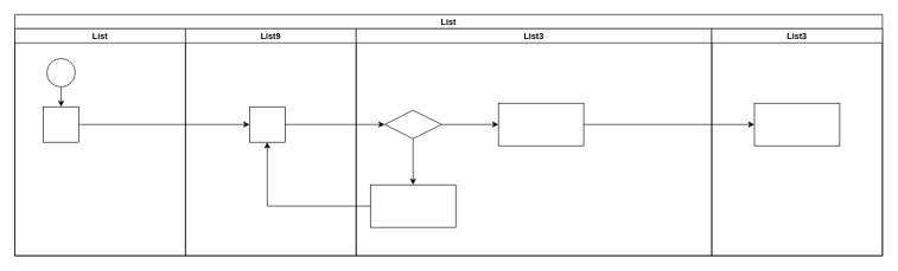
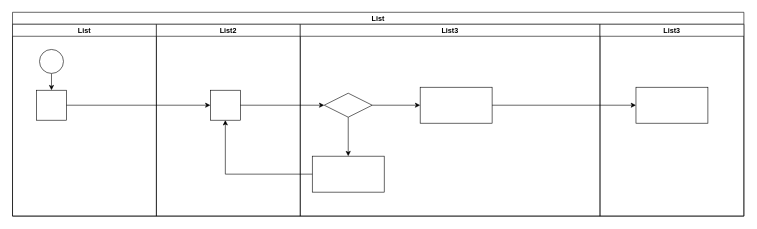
  <mxCell id="0" />
  <mxCell id="1" parent="0" />
  <mxCell id="2" value="List" style="swimlane;childLayout=stackLayout;resizeParent=1;resizeParentMax=0;startSize=20;horizontal=1;expand=1;resizable=1;rotatable=1;cloneable=1;deletable=1;pointerEvents=1;" vertex="1" parent="1"><mxGeometry x="20" y="20" width="1220" height="340" as="geometry" /></mxCell>
  <mxCell id="3" value="List" style="swimlane;startSize=20;" vertex="1" parent="2"><mxGeometry y="20" width="240" height="320" as="geometry" /></mxCell>
  <mxCell id="4" style="edgeStyle=orthogonalEdgeStyle;rounded=0;orthogonalLoop=1;jettySize=auto;html=1;exitX=0.5;exitY=1;exitDx=0;exitDy=0;entryX=0.5;entryY=0;entryDx=0;entryDy=0;" edge="1" parent="3" source="5" target="6"><mxGeometry relative="1" as="geometry" /></mxCell>
  <mxCell id="5" value="" style="rounded=1;whiteSpace=wrap;html=1;arcSize=50;" vertex="1" parent="3"><mxGeometry x="45" y="42" width="40" height="40" as="geometry" /></mxCell>
  <mxCell id="6" value="" style="whiteSpace=wrap;html=1;aspect=fixed;sketch=0;" vertex="1" parent="3"><mxGeometry x="40" y="110" width="50" height="50" as="geometry" /></mxCell>
- <mxCell id="7" value="List9" style="swimlane;startSize=20;" vertex="1" parent="2"><mxGeometry x="240" y="20" width="240" height="320" as="geometry" /></mxCell>
+ <mxCell id="7" value="List2" style="swimlane;startSize=20;" vertex="1" parent="2"><mxGeometry x="240" y="20" width="240" height="320" as="geometry" /></mxCell>
  <mxCell id="8" value="" style="whiteSpace=wrap;html=1;aspect=fixed;sketch=0;" vertex="1" parent="7"><mxGeometry x="90" y="110" width="50" height="50" as="geometry" /></mxCell>
  <mxCell id="9" style="edgeStyle=orthogonalEdgeStyle;rounded=0;orthogonalLoop=1;jettySize=auto;html=1;exitX=1;exitY=0.5;exitDx=0;exitDy=0;entryX=0;entryY=0.5;entryDx=0;entryDy=0;" edge="1" parent="2" source="6" target="8"><mxGeometry relative="1" as="geometry" /></mxCell>
  <mxCell id="10" value="List3" style="swimlane;startSize=20;" vertex="1" parent="2"><mxGeometry x="480" y="20" width="500" height="320" as="geometry" /></mxCell>
  <mxCell id="11" style="edgeStyle=orthogonalEdgeStyle;rounded=0;orthogonalLoop=1;jettySize=auto;html=1;exitX=1;exitY=0.5;exitDx=0;exitDy=0;entryX=0;entryY=0.5;entryDx=0;entryDy=0;" edge="1" parent="10" source="13" target="14"><mxGeometry relative="1" as="geometry" /></mxCell>
  <mxCell id="12" style="edgeStyle=orthogonalEdgeStyle;rounded=0;orthogonalLoop=1;jettySize=auto;html=1;exitX=0.5;exitY=1;exitDx=0;exitDy=0;entryX=0.5;entryY=0;entryDx=0;entryDy=0;" edge="1" parent="10" source="13" target="15"><mxGeometry relative="1" as="geometry" /></mxCell>
  <mxCell id="13" value="" style="rhombus;whiteSpace=wrap;html=1;sketch=0;" vertex="1" parent="10"><mxGeometry x="40" y="115" width="80" height="40" as="geometry" /></mxCell>
  <mxCell id="14" value="" style="rounded=0;whiteSpace=wrap;html=1;sketch=0;" vertex="1" parent="10"><mxGeometry x="200" y="105" width="120" height="60" as="geometry" /></mxCell>
  <mxCell id="15" value="" style="rounded=0;whiteSpace=wrap;html=1;sketch=0;" vertex="1" parent="10"><mxGeometry x="20" y="220" width="120" height="60" as="geometry" /></mxCell>
  <mxCell id="16" style="edgeStyle=orthogonalEdgeStyle;rounded=0;orthogonalLoop=1;jettySize=auto;html=1;exitX=0;exitY=0.5;exitDx=0;exitDy=0;entryX=0.5;entryY=1;entryDx=0;entryDy=0;" edge="1" parent="2" source="15" target="8"><mxGeometry relative="1" as="geometry" /></mxCell>
  <mxCell id="17" value="List3" style="swimlane;startSize=20;" vertex="1" parent="2"><mxGeometry x="980" y="20" width="240" height="320" as="geometry" /></mxCell>
  <mxCell id="18" value="" style="rounded=0;whiteSpace=wrap;html=1;sketch=0;" vertex="1" parent="17"><mxGeometry x="60" y="105" width="120" height="60" as="geometry" /></mxCell>
  <mxCell id="19" style="edgeStyle=orthogonalEdgeStyle;rounded=0;orthogonalLoop=1;jettySize=auto;html=1;exitX=1;exitY=0.5;exitDx=0;exitDy=0;entryX=0;entryY=0.5;entryDx=0;entryDy=0;" edge="1" parent="2" source="14" target="18"><mxGeometry relative="1" as="geometry" /></mxCell>
  <mxCell id="20" style="edgeStyle=orthogonalEdgeStyle;rounded=0;orthogonalLoop=1;jettySize=auto;html=1;exitX=1;exitY=0.5;exitDx=0;exitDy=0;entryX=0;entryY=0.5;entryDx=0;entryDy=0;" edge="1" parent="2" source="8" target="13"><mxGeometry relative="1" as="geometry" /></mxCell>
